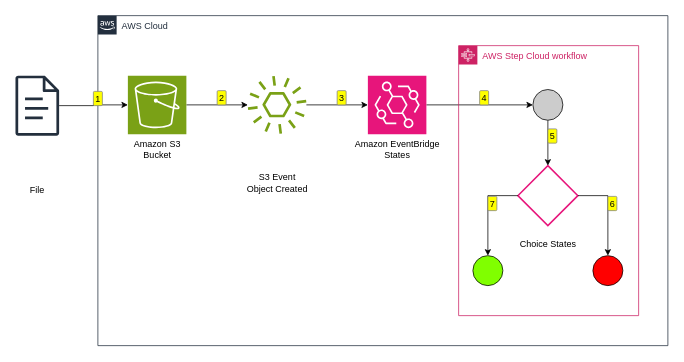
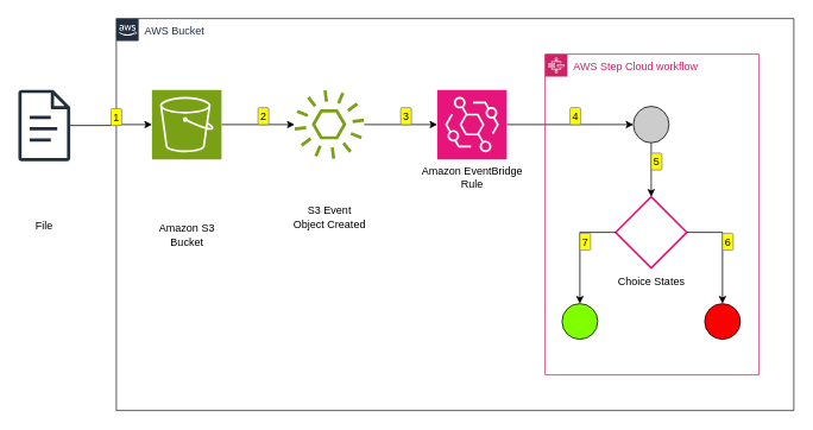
  <mxCell id="0" />
  <mxCell id="1" parent="0" />
  <mxCell id="2" style="edgeStyle=orthogonalEdgeStyle;rounded=0;orthogonalLoop=1;jettySize=auto;html=1;exitX=1;exitY=0.5;exitDx=0;exitDy=0;exitPerimeter=0;enumerate=1;enumerateValue=2;" edge="1" parent="1" source="3" target="4"><mxGeometry relative="1" as="geometry" /></mxCell>
  <mxCell id="3" value="" style="sketch=0;points=[[0,0,0],[0.25,0,0],[0.5,0,0],[0.75,0,0],[1,0,0],[0,1,0],[0.25,1,0],[0.5,1,0],[0.75,1,0],[1,1,0],[0,0.25,0],[0,0.5,0],[0,0.75,0],[1,0.25,0],[1,0.5,0],[1,0.75,0]];outlineConnect=0;fontColor=#232F3E;fillColor=#7AA116;strokeColor=#ffffff;dashed=0;verticalLabelPosition=bottom;verticalAlign=top;align=center;html=1;fontSize=12;fontStyle=0;aspect=fixed;shape=mxgraph.aws4.resourceIcon;resIcon=mxgraph.aws4.s3;" vertex="1" parent="1"><mxGeometry x="170" y="100" width="78" height="78" as="geometry" /></mxCell>
  <mxCell id="4" value="" style="sketch=0;outlineConnect=0;fontColor=#232F3E;gradientColor=none;fillColor=#7AA116;strokeColor=none;dashed=0;verticalLabelPosition=bottom;verticalAlign=top;align=center;html=1;fontSize=12;fontStyle=0;aspect=fixed;pointerEvents=1;shape=mxgraph.aws4.event;" vertex="1" parent="1"><mxGeometry x="330" y="100" width="78" height="78" as="geometry" /></mxCell>
  <mxCell id="5" style="edgeStyle=orthogonalEdgeStyle;rounded=0;orthogonalLoop=1;jettySize=auto;html=1;exitX=1;exitY=0.5;exitDx=0;exitDy=0;exitPerimeter=0;enumerate=1;enumerateValue=4;" edge="1" parent="1" source="6" target="12"><mxGeometry relative="1" as="geometry" /></mxCell>
  <mxCell id="6" value="" style="sketch=0;points=[[0,0,0],[0.25,0,0],[0.5,0,0],[0.75,0,0],[1,0,0],[0,1,0],[0.25,1,0],[0.5,1,0],[0.75,1,0],[1,1,0],[0,0.25,0],[0,0.5,0],[0,0.75,0],[1,0.25,0],[1,0.5,0],[1,0.75,0]];outlineConnect=0;fontColor=#232F3E;fillColor=#E7157B;strokeColor=#ffffff;dashed=0;verticalLabelPosition=bottom;verticalAlign=top;align=center;html=1;fontSize=12;fontStyle=0;aspect=fixed;shape=mxgraph.aws4.resourceIcon;resIcon=mxgraph.aws4.eventbridge;comic=0;" vertex="1" parent="1"><mxGeometry x="490" y="100" width="78" height="78" as="geometry" /></mxCell>
  <mxCell id="7" value="AWS Step Cloud workflow" style="points=[[0,0],[0.25,0],[0.5,0],[0.75,0],[1,0],[1,0.25],[1,0.5],[1,0.75],[1,1],[0.75,1],[0.5,1],[0.25,1],[0,1],[0,0.75],[0,0.5],[0,0.25]];outlineConnect=0;gradientColor=none;html=1;whiteSpace=wrap;fontSize=12;fontStyle=0;container=1;pointerEvents=0;collapsible=0;recursiveResize=0;shape=mxgraph.aws4.group;grIcon=mxgraph.aws4.group_aws_step_functions_workflow;strokeColor=#CD2264;fillColor=none;verticalAlign=top;align=left;spacingLeft=30;fontColor=#CD2264;dashed=0;" vertex="1" parent="1"><mxGeometry x="611" y="60" width="240" height="360" as="geometry" /></mxCell>
  <mxCell id="8" value="" style="rhombus;strokeWidth=2;strokeColor=#E7157B;fillColor=none;" vertex="1" parent="7"><mxGeometry x="79" y="160" width="80" height="80" as="geometry" /></mxCell>
  <mxCell id="9" value="" style="strokeWidth=1;html=1;shape=mxgraph.flowchart.start_2;whiteSpace=wrap;fillColor=#80FF00;strokeColor=default;" vertex="1" parent="7"><mxGeometry x="19" y="280" width="40" height="40" as="geometry" /></mxCell>
  <mxCell id="10" value="" style="strokeWidth=1;html=1;shape=mxgraph.flowchart.start_2;whiteSpace=wrap;fillColor=#FF0000;strokeColor=default;" vertex="1" parent="7"><mxGeometry x="179" y="280" width="40" height="40" as="geometry" /></mxCell>
  <mxCell id="11" style="edgeStyle=orthogonalEdgeStyle;rounded=0;orthogonalLoop=1;jettySize=auto;html=1;exitX=0.5;exitY=1;exitDx=0;exitDy=0;exitPerimeter=0;entryX=0.5;entryY=0;entryDx=0;entryDy=0;enumerate=1;enumerateValue=5;" edge="1" parent="7" source="12" target="8"><mxGeometry relative="1" as="geometry" /></mxCell>
  <mxCell id="12" value="" style="strokeWidth=1;html=1;shape=mxgraph.flowchart.start_2;whiteSpace=wrap;fillColor=#CCCCCC;strokeColor=default;" vertex="1" parent="7"><mxGeometry x="99" y="58.5" width="40" height="41" as="geometry" /></mxCell>
  <mxCell id="13" style="edgeStyle=orthogonalEdgeStyle;rounded=0;orthogonalLoop=1;jettySize=auto;html=1;entryX=0.5;entryY=0;entryDx=0;entryDy=0;entryPerimeter=0;exitX=0;exitY=0.5;exitDx=0;exitDy=0;enumerate=1;enumerateValue=7;" edge="1" parent="7" source="8" target="9"><mxGeometry relative="1" as="geometry" /></mxCell>
  <mxCell id="14" style="edgeStyle=orthogonalEdgeStyle;rounded=0;orthogonalLoop=1;jettySize=auto;html=1;exitX=1;exitY=0.5;exitDx=0;exitDy=0;entryX=0.5;entryY=0;entryDx=0;entryDy=0;entryPerimeter=0;enumerate=1;enumerateValue=6;" edge="1" parent="7" source="8" target="10"><mxGeometry relative="1" as="geometry" /></mxCell>
- <mxCell id="15" value="Choice States" style="text;html=1;align=center;verticalAlign=middle;resizable=0;points=[];autosize=1;strokeColor=none;fillColor=none;" vertex="1" parent="7"><mxGeometry x="69" y="250" width="100" height="30" as="geometry" /></mxCell>
+ <mxCell id="15" value="Choice States" style="text;html=1;align=center;verticalAlign=middle;resizable=0;points=[];autosize=1;strokeColor=none;fillColor=none;" vertex="1" parent="7"><mxGeometry x="69" y="240" width="100" height="30" as="geometry" /></mxCell>
  <mxCell id="16" style="edgeStyle=orthogonalEdgeStyle;rounded=0;orthogonalLoop=1;jettySize=auto;html=1;entryX=0;entryY=0.5;entryDx=0;entryDy=0;entryPerimeter=0;enumerate=1;enumerateValue=3;" edge="1" parent="1" source="4" target="6"><mxGeometry relative="1" as="geometry" /></mxCell>
- <mxCell id="17" value="Amazon S3&lt;div&gt;Bucket&lt;/div&gt;" style="text;html=1;align=center;verticalAlign=middle;resizable=0;points=[];autosize=1;strokeColor=none;fillColor=none;" vertex="1" parent="1"><mxGeometry x="164" y="178" width="90" height="40" as="geometry" /></mxCell>
+ <mxCell id="17" value="Amazon S3&lt;div&gt;Bucket&lt;/div&gt;" style="text;html=1;align=center;verticalAlign=middle;resizable=0;points=[];autosize=1;strokeColor=none;fillColor=none;" vertex="1" parent="1"><mxGeometry x="164" y="243" width="90" height="40" as="geometry" /></mxCell>
  <mxCell id="18" value="S3 Event&lt;div&gt;Object Created&lt;/div&gt;" style="text;html=1;align=center;verticalAlign=middle;resizable=0;points=[];autosize=1;strokeColor=none;fillColor=none;" vertex="1" parent="1"><mxGeometry x="319" y="223" width="100" height="40" as="geometry" /></mxCell>
- <mxCell id="19" value="Amazon EventBridge&lt;div&gt;States&lt;/div&gt;" style="text;html=1;align=center;verticalAlign=middle;resizable=0;points=[];autosize=1;strokeColor=none;fillColor=none;" vertex="1" parent="1"><mxGeometry x="459" y="178" width="140" height="40" as="geometry" /></mxCell>
+ <mxCell id="19" value="Amazon EventBridge&lt;div&gt;Rule&lt;/div&gt;" style="text;html=1;align=center;verticalAlign=middle;resizable=0;points=[];autosize=1;strokeColor=none;fillColor=none;" vertex="1" parent="1"><mxGeometry x="459" y="178" width="140" height="40" as="geometry" /></mxCell>
  <mxCell id="20" value="" style="sketch=0;outlineConnect=0;fontColor=#232F3E;gradientColor=none;fillColor=#232F3D;strokeColor=none;dashed=0;verticalLabelPosition=bottom;verticalAlign=top;align=center;html=1;fontSize=12;fontStyle=0;aspect=fixed;pointerEvents=1;shape=mxgraph.aws4.document;" vertex="1" parent="1"><mxGeometry x="20" y="100" width="58.46" height="80" as="geometry" /></mxCell>
- <mxCell id="21" value="AWS Cloud" style="points=[[0,0],[0.25,0],[0.5,0],[0.75,0],[1,0],[1,0.25],[1,0.5],[1,0.75],[1,1],[0.75,1],[0.5,1],[0.25,1],[0,1],[0,0.75],[0,0.5],[0,0.25]];outlineConnect=0;gradientColor=none;html=1;whiteSpace=wrap;fontSize=12;fontStyle=0;container=1;pointerEvents=0;collapsible=0;recursiveResize=0;shape=mxgraph.aws4.group;grIcon=mxgraph.aws4.group_aws_cloud_alt;strokeColor=#232F3E;fillColor=none;verticalAlign=top;align=left;spacingLeft=30;fontColor=#232F3E;dashed=0;" vertex="1" parent="1"><mxGeometry x="130" y="20" width="760" height="440" as="geometry" /></mxCell>
+ <mxCell id="21" value="AWS Bucket" style="points=[[0,0],[0.25,0],[0.5,0],[0.75,0],[1,0],[1,0.25],[1,0.5],[1,0.75],[1,1],[0.75,1],[0.5,1],[0.25,1],[0,1],[0,0.75],[0,0.5],[0,0.25]];outlineConnect=0;gradientColor=none;html=1;whiteSpace=wrap;fontSize=12;fontStyle=0;container=1;pointerEvents=0;collapsible=0;recursiveResize=0;shape=mxgraph.aws4.group;grIcon=mxgraph.aws4.group_aws_cloud_alt;strokeColor=#232F3E;fillColor=none;verticalAlign=top;align=left;spacingLeft=30;fontColor=#232F3E;dashed=0;" vertex="1" parent="1"><mxGeometry x="130" y="20" width="760" height="440" as="geometry" /></mxCell>
  <mxCell id="22" value="File" style="text;html=1;align=center;verticalAlign=middle;resizable=0;points=[];autosize=1;strokeColor=none;fillColor=none;" vertex="1" parent="1"><mxGeometry x="29.23" y="238" width="40" height="30" as="geometry" /></mxCell>
  <mxCell id="23" style="edgeStyle=orthogonalEdgeStyle;rounded=0;orthogonalLoop=1;jettySize=auto;html=1;entryX=0;entryY=0.5;entryDx=0;entryDy=0;entryPerimeter=0;enumerate=1;enumerateValue=1;" edge="1" parent="1" source="20" target="3"><mxGeometry relative="1" as="geometry" /></mxCell>
